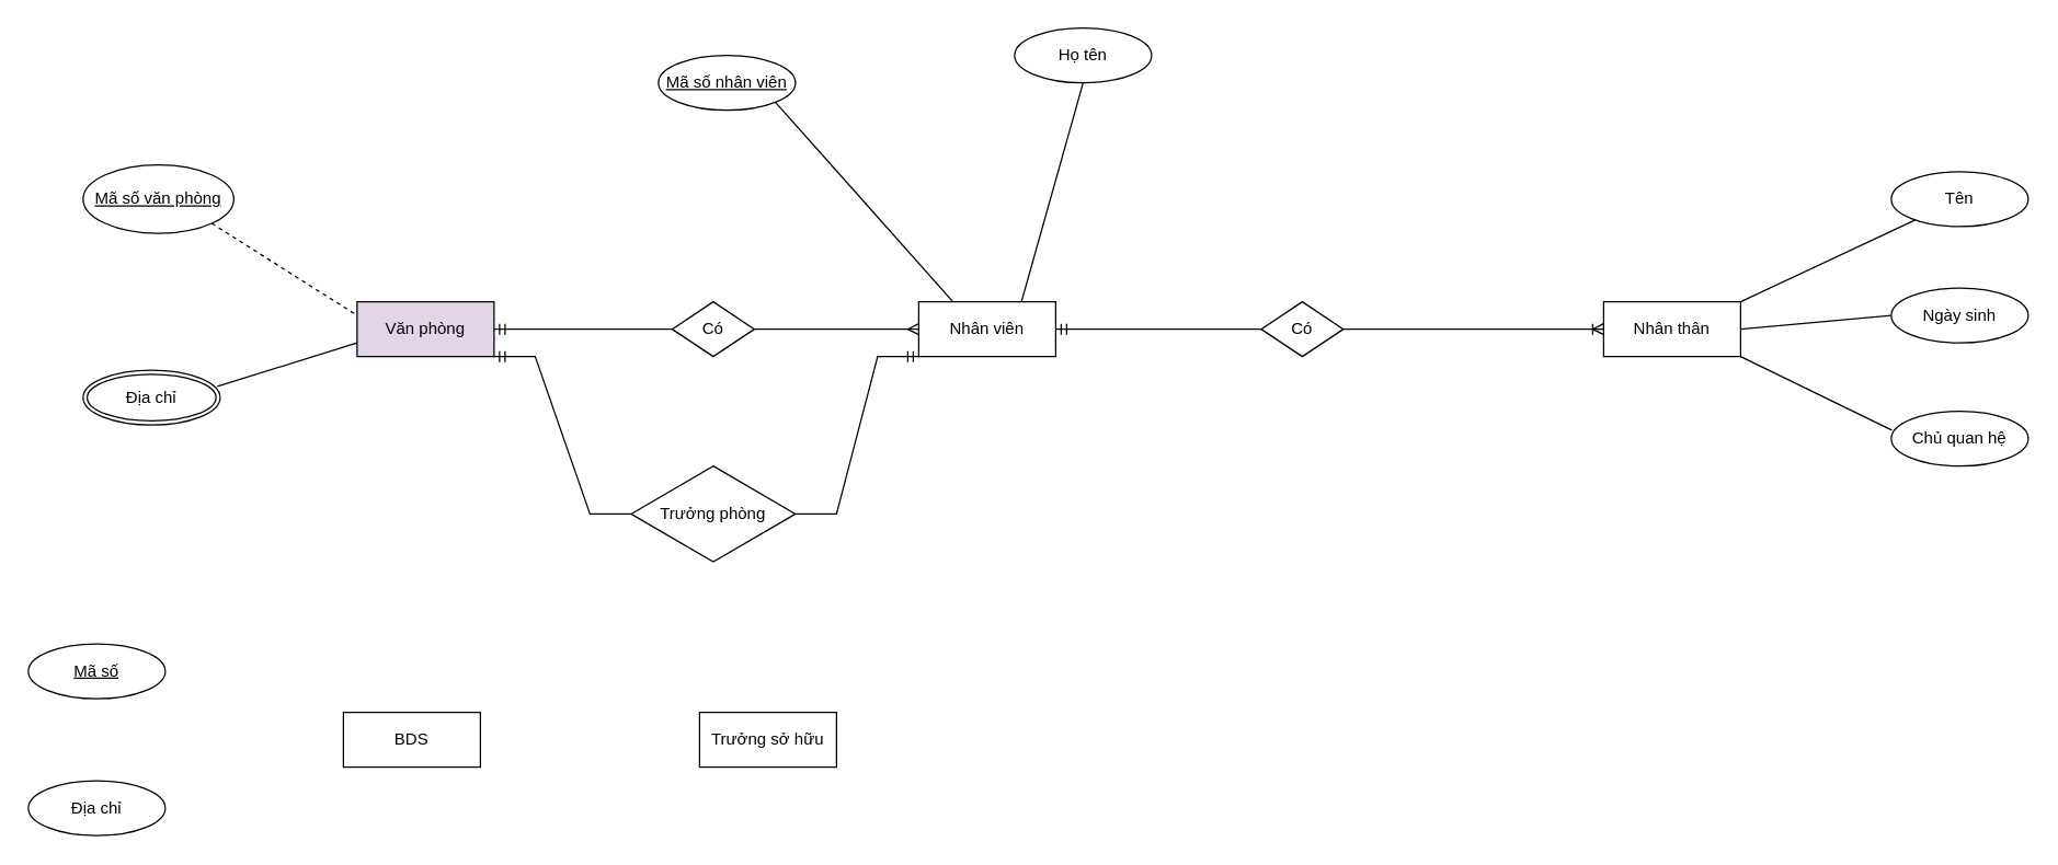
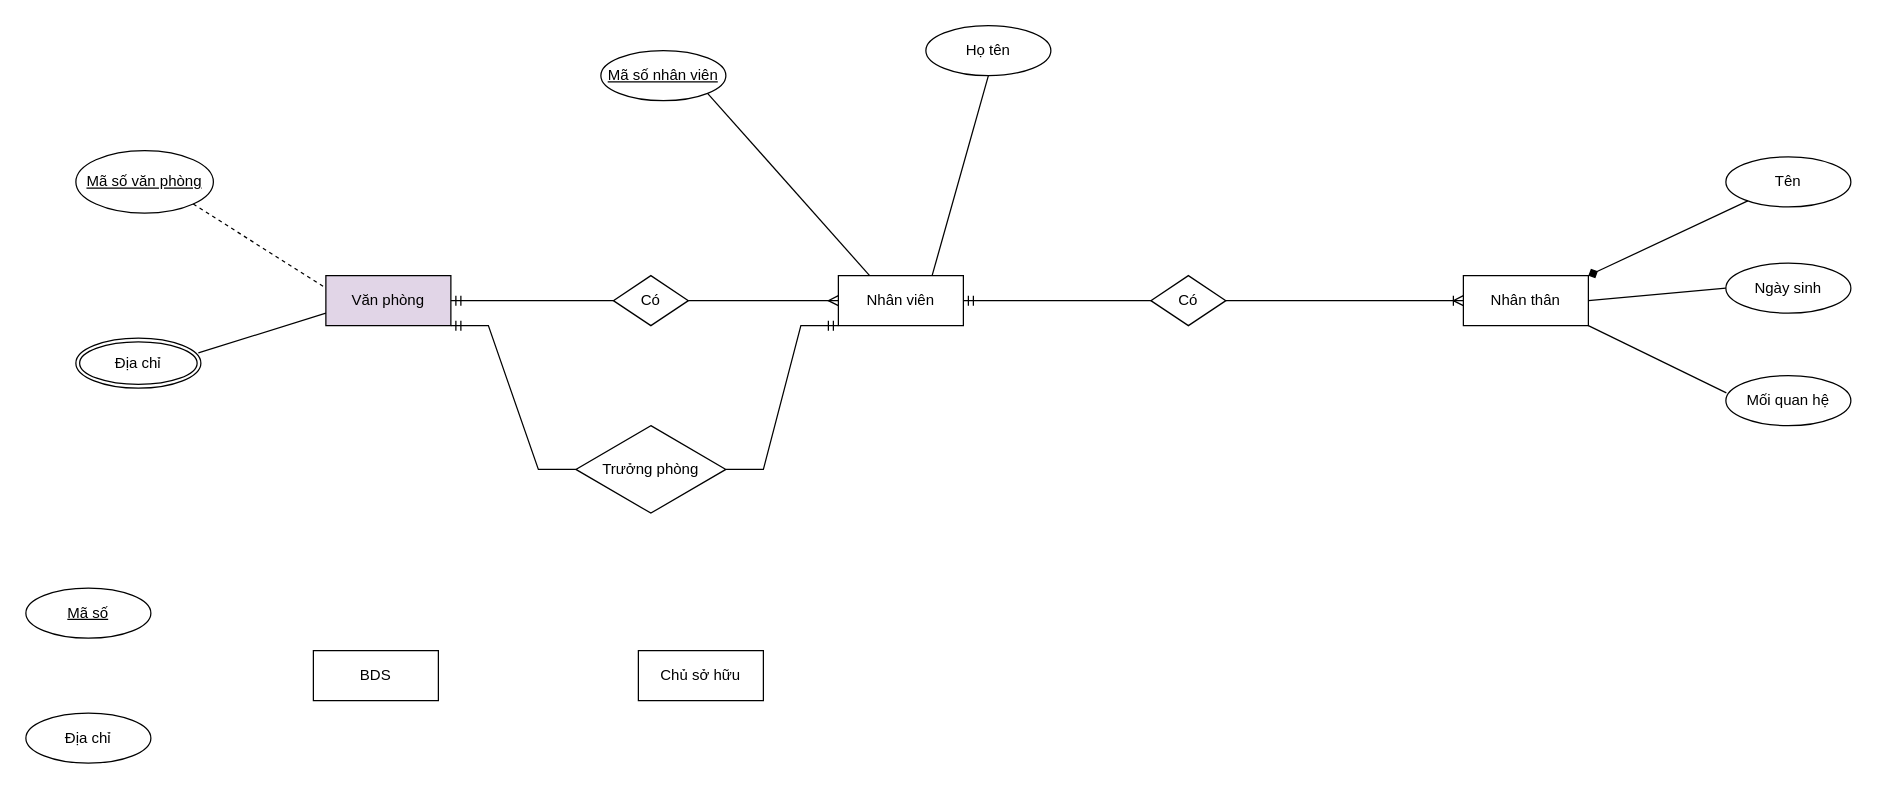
  <mxCell id="0" />
  <mxCell id="1" parent="0" />
  <mxCell id="2" value="Văn phòng" style="whiteSpace=wrap;html=1;align=center;fontSize=12;fillColor=#e1d5e7;" vertex="1" parent="1"><mxGeometry x="260" y="220" width="100" height="40" as="geometry" /></mxCell>
  <mxCell id="3" value="Mã số văn phòng" style="ellipse;whiteSpace=wrap;html=1;align=center;fontStyle=4;fontSize=12;" vertex="1" parent="1"><mxGeometry x="60" y="120" width="110" height="50" as="geometry" /></mxCell>
  <mxCell id="4" value="Nhân viên" style="whiteSpace=wrap;html=1;align=center;fontSize=12;" vertex="1" parent="1"><mxGeometry x="670" y="220" width="100" height="40" as="geometry" /></mxCell>
  <mxCell id="5" value="Mã số nhân viên" style="ellipse;whiteSpace=wrap;html=1;align=center;fontStyle=4;fontSize=12;" vertex="1" parent="1"><mxGeometry x="480" y="40" width="100" height="40" as="geometry" /></mxCell>
  <mxCell id="6" value="Họ tên" style="ellipse;whiteSpace=wrap;html=1;align=center;fontSize=12;" vertex="1" parent="1"><mxGeometry x="740" y="20" width="100" height="40" as="geometry" /></mxCell>
  <mxCell id="7" value="Địa chỉ" style="ellipse;shape=doubleEllipse;margin=3;whiteSpace=wrap;html=1;align=center;fontSize=12;" vertex="1" parent="1"><mxGeometry x="60" y="270" width="100" height="40" as="geometry" /></mxCell>
  <mxCell id="8" value="" style="endArrow=none;html=1;rounded=0;fontSize=12;exitX=1;exitY=1;exitDx=0;exitDy=0;entryX=0;entryY=0.25;entryDx=0;entryDy=0;dashed=1;" edge="1" parent="1" source="3" target="2"><mxGeometry relative="1" as="geometry"><mxPoint x="390" y="250" as="sourcePoint" /><mxPoint x="550" y="250" as="targetPoint" /></mxGeometry></mxCell>
  <mxCell id="9" value="" style="endArrow=none;html=1;rounded=0;fontSize=12;exitX=0.98;exitY=0.295;exitDx=0;exitDy=0;entryX=0;entryY=0.75;entryDx=0;entryDy=0;exitPerimeter=0;" edge="1" parent="1" source="7" target="2"><mxGeometry relative="1" as="geometry"><mxPoint x="240" y="185" as="sourcePoint" /><mxPoint x="340" y="240" as="targetPoint" /></mxGeometry></mxCell>
  <mxCell id="10" value="" style="endArrow=none;html=1;rounded=0;fontSize=12;exitX=1;exitY=1;exitDx=0;exitDy=0;entryX=0.25;entryY=0;entryDx=0;entryDy=0;" edge="1" parent="1" source="5" target="4"><mxGeometry relative="1" as="geometry"><mxPoint x="250" y="195" as="sourcePoint" /><mxPoint x="350" y="250" as="targetPoint" /></mxGeometry></mxCell>
  <mxCell id="11" value="" style="endArrow=none;html=1;rounded=0;fontSize=12;exitX=0.75;exitY=0;exitDx=0;exitDy=0;entryX=0.5;entryY=1;entryDx=0;entryDy=0;" edge="1" parent="1" source="4" target="6"><mxGeometry relative="1" as="geometry"><mxPoint x="260" y="205" as="sourcePoint" /><mxPoint x="360" y="260" as="targetPoint" /></mxGeometry></mxCell>
  <mxCell id="12" value="Có" style="shape=rhombus;perimeter=rhombusPerimeter;whiteSpace=wrap;html=1;align=center;fontSize=12;" vertex="1" parent="1"><mxGeometry x="490" y="220" width="60" height="40" as="geometry" /></mxCell>
  <mxCell id="13" value="" style="edgeStyle=entityRelationEdgeStyle;fontSize=12;html=1;endArrow=ERmany;rounded=0;entryX=0;entryY=0.5;entryDx=0;entryDy=0;exitX=1;exitY=0.5;exitDx=0;exitDy=0;" edge="1" parent="1" source="12" target="4"><mxGeometry width="100" height="100" relative="1" as="geometry"><mxPoint x="420" y="300" as="sourcePoint" /><mxPoint x="520" y="200" as="targetPoint" /></mxGeometry></mxCell>
  <mxCell id="14" value="" style="edgeStyle=entityRelationEdgeStyle;fontSize=12;html=1;endArrow=ERmandOne;rounded=0;exitX=0;exitY=0.5;exitDx=0;exitDy=0;entryX=1;entryY=0.5;entryDx=0;entryDy=0;" edge="1" parent="1" source="12" target="2"><mxGeometry width="100" height="100" relative="1" as="geometry"><mxPoint x="420" y="300" as="sourcePoint" /><mxPoint x="520" y="200" as="targetPoint" /></mxGeometry></mxCell>
  <mxCell id="15" value="Trưởng phòng" style="shape=rhombus;perimeter=rhombusPerimeter;whiteSpace=wrap;html=1;align=center;fontSize=12;" vertex="1" parent="1"><mxGeometry x="460" y="340" width="120" height="70" as="geometry" /></mxCell>
  <mxCell id="16" value="" style="edgeStyle=entityRelationEdgeStyle;fontSize=12;html=1;endArrow=ERmandOne;rounded=0;exitX=0;exitY=0.5;exitDx=0;exitDy=0;entryX=1;entryY=1;entryDx=0;entryDy=0;" edge="1" parent="1" source="15" target="2"><mxGeometry width="100" height="100" relative="1" as="geometry"><mxPoint x="500" y="250" as="sourcePoint" /><mxPoint x="370" y="250" as="targetPoint" /></mxGeometry></mxCell>
  <mxCell id="17" value="" style="edgeStyle=entityRelationEdgeStyle;fontSize=12;html=1;endArrow=ERmandOne;rounded=0;exitX=1;exitY=0.5;exitDx=0;exitDy=0;entryX=0;entryY=1;entryDx=0;entryDy=0;" edge="1" parent="1" source="15" target="4"><mxGeometry width="100" height="100" relative="1" as="geometry"><mxPoint x="440" y="385" as="sourcePoint" /><mxPoint x="320" y="270" as="targetPoint" /></mxGeometry></mxCell>
  <mxCell id="18" value="Nhân thân" style="whiteSpace=wrap;html=1;align=center;fontSize=12;" vertex="1" parent="1"><mxGeometry x="1170" y="220" width="100" height="40" as="geometry" /></mxCell>
  <mxCell id="19" value="Tên" style="ellipse;whiteSpace=wrap;html=1;align=center;fontSize=12;" vertex="1" parent="1"><mxGeometry x="1380" y="125" width="100" height="40" as="geometry" /></mxCell>
  <mxCell id="20" value="Ngày sinh" style="ellipse;whiteSpace=wrap;html=1;align=center;fontSize=12;" vertex="1" parent="1"><mxGeometry x="1380" y="210" width="100" height="40" as="geometry" /></mxCell>
- <mxCell id="21" value="Chủ quan hệ" style="ellipse;whiteSpace=wrap;html=1;align=center;fontSize=12;" vertex="1" parent="1"><mxGeometry x="1380" y="300" width="100" height="40" as="geometry" /></mxCell>
+ <mxCell id="21" value="Mối quan hệ" style="ellipse;whiteSpace=wrap;html=1;align=center;fontSize=12;" vertex="1" parent="1"><mxGeometry x="1380" y="300" width="100" height="40" as="geometry" /></mxCell>
  <mxCell id="22" value="BDS" style="whiteSpace=wrap;html=1;align=center;fontSize=12;" vertex="1" parent="1"><mxGeometry x="250" y="520" width="100" height="40" as="geometry" /></mxCell>
  <mxCell id="23" value="Mã số" style="ellipse;whiteSpace=wrap;html=1;align=center;fontStyle=4;fontSize=12;" vertex="1" parent="1"><mxGeometry x="20" y="470" width="100" height="40" as="geometry" /></mxCell>
  <mxCell id="24" value="Địa chỉ" style="ellipse;whiteSpace=wrap;html=1;align=center;fontSize=12;" vertex="1" parent="1"><mxGeometry x="20" y="570" width="100" height="40" as="geometry" /></mxCell>
- <mxCell id="25" value="" style="endArrow=none;html=1;rounded=0;fontSize=12;entryX=1;entryY=0;entryDx=0;entryDy=0;" edge="1" parent="1" source="19" target="18"><mxGeometry relative="1" as="geometry"><mxPoint x="400" y="440" as="sourcePoint" /><mxPoint x="560" y="440" as="targetPoint" /></mxGeometry></mxCell>
+ <mxCell id="25" value="" style="endArrow=diamond;html=1;rounded=0;fontSize=12;entryX=1;entryY=0;entryDx=0;entryDy=0;" edge="1" parent="1" source="19" target="18"><mxGeometry relative="1" as="geometry"><mxPoint x="400" y="440" as="sourcePoint" /><mxPoint x="560" y="440" as="targetPoint" /></mxGeometry></mxCell>
  <mxCell id="26" value="" style="endArrow=none;html=1;rounded=0;fontSize=12;entryX=1;entryY=0.5;entryDx=0;entryDy=0;exitX=0;exitY=0.5;exitDx=0;exitDy=0;" edge="1" parent="1" source="20" target="18"><mxGeometry relative="1" as="geometry"><mxPoint x="917.46" y="485.185" as="sourcePoint" /><mxPoint x="800" y="540" as="targetPoint" /></mxGeometry></mxCell>
  <mxCell id="27" value="" style="endArrow=none;html=1;rounded=0;fontSize=12;entryX=1;entryY=1;entryDx=0;entryDy=0;exitX=0.004;exitY=0.345;exitDx=0;exitDy=0;exitPerimeter=0;" edge="1" parent="1" source="21" target="18"><mxGeometry relative="1" as="geometry"><mxPoint x="927.46" y="495.185" as="sourcePoint" /><mxPoint x="810" y="550" as="targetPoint" /></mxGeometry></mxCell>
  <mxCell id="28" value="Có" style="shape=rhombus;perimeter=rhombusPerimeter;whiteSpace=wrap;html=1;align=center;fontSize=12;" vertex="1" parent="1"><mxGeometry x="920" y="220" width="60" height="40" as="geometry" /></mxCell>
  <mxCell id="29" value="" style="edgeStyle=entityRelationEdgeStyle;fontSize=12;html=1;endArrow=ERmandOne;rounded=0;entryX=1;entryY=0.5;entryDx=0;entryDy=0;exitX=0;exitY=0.5;exitDx=0;exitDy=0;" edge="1" parent="1" source="28" target="4"><mxGeometry width="100" height="100" relative="1" as="geometry"><mxPoint x="430" y="490" as="sourcePoint" /><mxPoint x="530" y="390" as="targetPoint" /></mxGeometry></mxCell>
  <mxCell id="30" value="" style="edgeStyle=entityRelationEdgeStyle;fontSize=12;html=1;endArrow=ERoneToMany;rounded=0;exitX=1;exitY=0.5;exitDx=0;exitDy=0;entryX=0;entryY=0.5;entryDx=0;entryDy=0;" edge="1" parent="1" source="28" target="18"><mxGeometry width="100" height="100" relative="1" as="geometry"><mxPoint x="970" y="250" as="sourcePoint" /><mxPoint x="1070" y="150" as="targetPoint" /></mxGeometry></mxCell>
- <mxCell id="31" value="Trưởng sở hữu" style="whiteSpace=wrap;html=1;align=center;fontSize=12;" vertex="1" parent="1"><mxGeometry x="510" y="520" width="100" height="40" as="geometry" /></mxCell>
+ <mxCell id="31" value="Chủ sở hữu" style="whiteSpace=wrap;html=1;align=center;fontSize=12;" vertex="1" parent="1"><mxGeometry x="510" y="520" width="100" height="40" as="geometry" /></mxCell>
